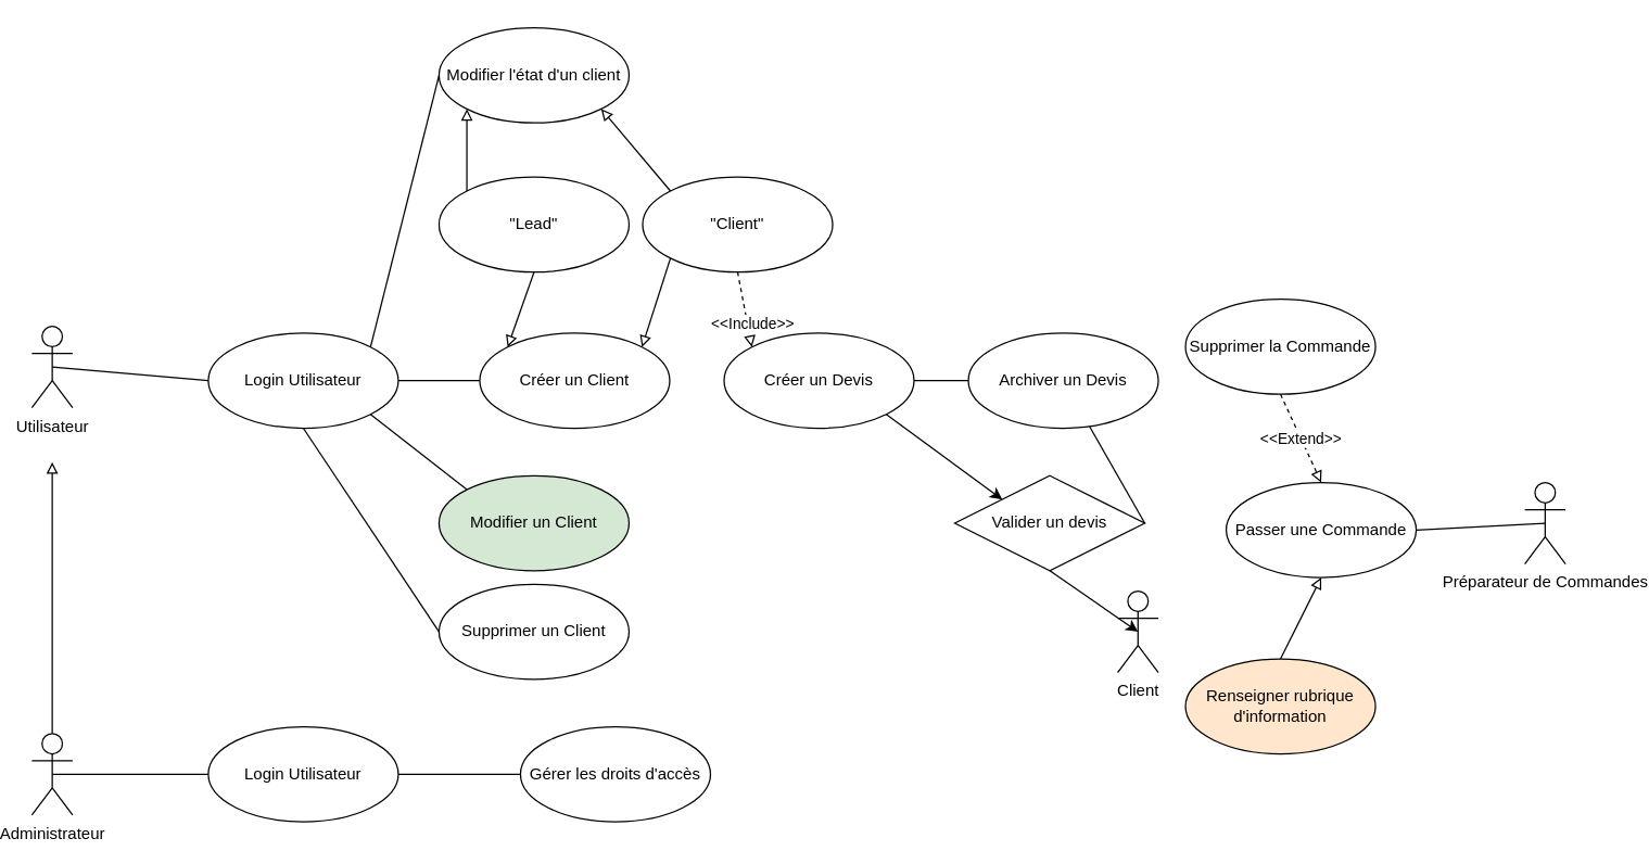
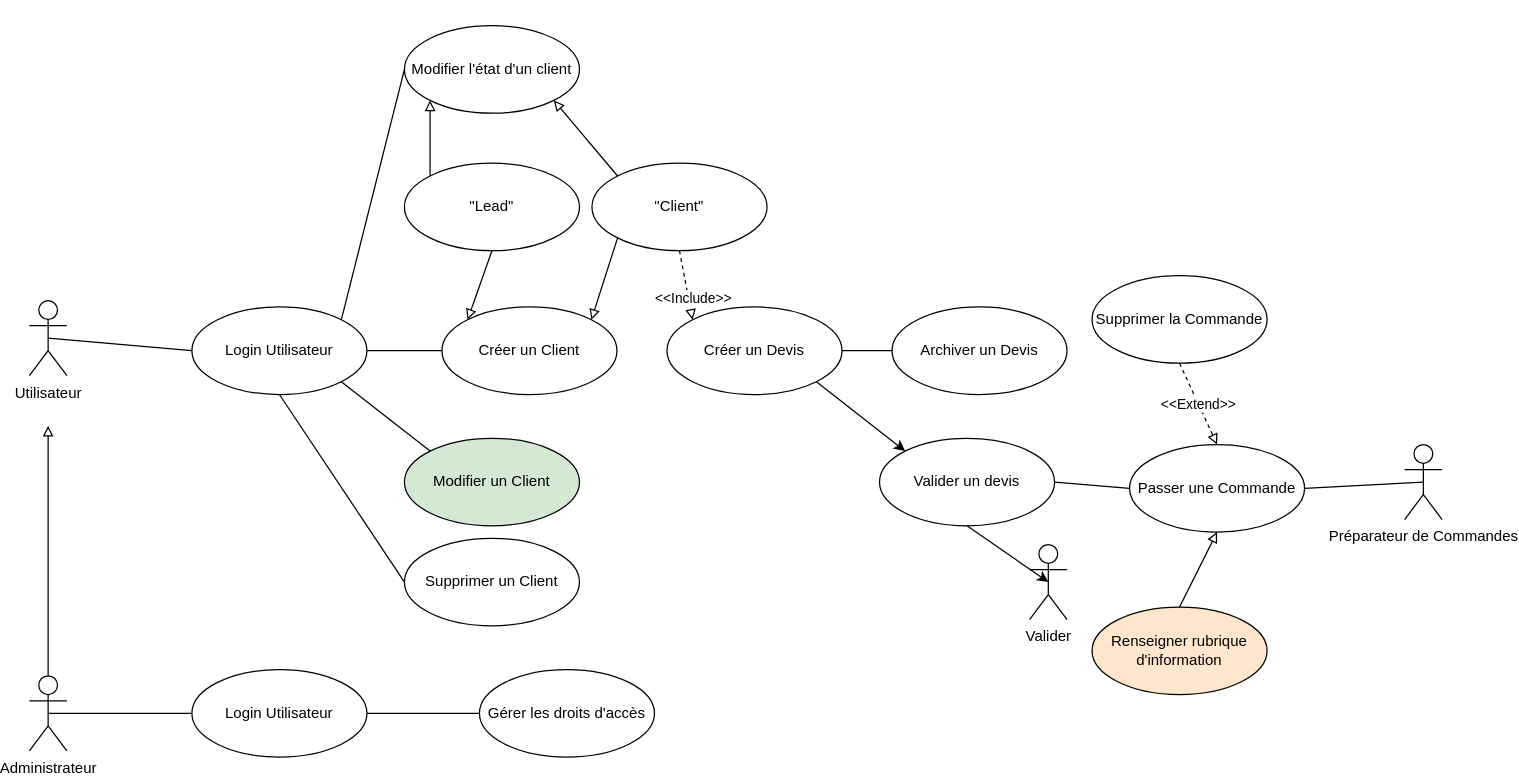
  <mxCell id="0" />
  <mxCell id="1" parent="0" />
  <mxCell id="2" value="Utilisateur" style="shape=umlActor;verticalLabelPosition=bottom;verticalAlign=top;html=1;outlineConnect=0;" parent="1" vertex="1"><mxGeometry x="20" y="240" width="30" height="60" as="geometry" /></mxCell>
  <mxCell id="3" value="Créer un Client" style="ellipse;whiteSpace=wrap;html=1;" vertex="1" parent="1"><mxGeometry x="350" y="245" width="140" height="70" as="geometry" /></mxCell>
  <mxCell id="4" value="" style="edgeStyle=none;html=1;endArrow=none;verticalAlign=bottom;entryX=0;entryY=0.5;entryDx=0;entryDy=0;exitX=1;exitY=0.5;exitDx=0;exitDy=0;" edge="1" parent="1" source="32" target="3"><mxGeometry width="160" relative="1" as="geometry"><mxPoint x="400" y="320" as="sourcePoint" /><mxPoint x="500" y="455" as="targetPoint" /><Array as="points" /></mxGeometry></mxCell>
  <mxCell id="5" value="Créer un Devis" style="ellipse;whiteSpace=wrap;html=1;" vertex="1" parent="1"><mxGeometry x="530" y="245" width="140" height="70" as="geometry" /></mxCell>
  <mxCell id="6" value="Archiver un Devis" style="ellipse;whiteSpace=wrap;html=1;" vertex="1" parent="1"><mxGeometry x="710" y="245" width="140" height="70" as="geometry" /></mxCell>
  <mxCell id="7" value="" style="endArrow=none;html=1;exitX=1;exitY=0.5;exitDx=0;exitDy=0;entryX=0;entryY=0.5;entryDx=0;entryDy=0;" edge="1" parent="1" source="5" target="6"><mxGeometry width="50" height="50" relative="1" as="geometry"><mxPoint x="660" y="390" as="sourcePoint" /><mxPoint x="710" y="340" as="targetPoint" /></mxGeometry></mxCell>
- <mxCell id="8" value="Valider un devis" style="rhombus;whiteSpace=wrap;html=1;" vertex="1" parent="1"><mxGeometry x="700" y="350" width="140" height="70" as="geometry" /></mxCell>
+ <mxCell id="8" value="Valider un devis" style="ellipse;whiteSpace=wrap;html=1;" vertex="1" parent="1"><mxGeometry x="700" y="350" width="140" height="70" as="geometry" /></mxCell>
  <mxCell id="9" value="" style="endArrow=classic;html=1;exitX=1;exitY=1;exitDx=0;exitDy=0;entryX=0;entryY=0;entryDx=0;entryDy=0;" edge="1" parent="1" source="5" target="8"><mxGeometry width="50" height="50" relative="1" as="geometry"><mxPoint x="660" y="390" as="sourcePoint" /><mxPoint x="710" y="340" as="targetPoint" /></mxGeometry></mxCell>
  <mxCell id="10" value="Passer une Commande" style="ellipse;whiteSpace=wrap;html=1;" vertex="1" parent="1"><mxGeometry x="900" y="355" width="140" height="70" as="geometry" /></mxCell>
- <mxCell id="11" value="" style="endArrow=none;html=1;exitX=1;exitY=0.5;exitDx=0;exitDy=0;" edge="1" parent="1" source="8" target="6"><mxGeometry width="50" height="50" relative="1" as="geometry"><mxPoint x="660" y="390" as="sourcePoint" /><mxPoint x="710" y="340" as="targetPoint" /></mxGeometry></mxCell>
+ <mxCell id="11" value="" style="endArrow=none;html=1;exitX=1;exitY=0.5;exitDx=0;exitDy=0;entryX=0;entryY=0.5;entryDx=0;entryDy=0;" edge="1" parent="1" source="8" target="10"><mxGeometry width="50" height="50" relative="1" as="geometry"><mxPoint x="660" y="390" as="sourcePoint" /><mxPoint x="710" y="340" as="targetPoint" /></mxGeometry></mxCell>
  <mxCell id="12" value="Administrateur" style="shape=umlActor;html=1;verticalLabelPosition=bottom;verticalAlign=top;align=center;" vertex="1" parent="1"><mxGeometry x="20" y="540" width="30" height="60" as="geometry" /></mxCell>
  <mxCell id="13" value="" style="endArrow=block;html=1;exitX=0.5;exitY=0;exitDx=0;exitDy=0;exitPerimeter=0;endFill=0;" edge="1" parent="1" source="12"><mxGeometry width="50" height="50" relative="1" as="geometry"><mxPoint x="660" y="390" as="sourcePoint" /><mxPoint x="35" y="340" as="targetPoint" /></mxGeometry></mxCell>
  <mxCell id="14" value="Gérer les droits d'accès" style="ellipse;whiteSpace=wrap;html=1;" vertex="1" parent="1"><mxGeometry x="380" y="535" width="140" height="70" as="geometry" /></mxCell>
  <mxCell id="15" value="" style="endArrow=none;html=1;entryX=0;entryY=0.5;entryDx=0;entryDy=0;exitX=1;exitY=0.5;exitDx=0;exitDy=0;" edge="1" parent="1" source="34" target="14"><mxGeometry width="50" height="50" relative="1" as="geometry"><mxPoint x="240" y="570" as="sourcePoint" /><mxPoint x="710" y="340" as="targetPoint" /></mxGeometry></mxCell>
  <mxCell id="16" value="Modifier l'état d'un client" style="ellipse;whiteSpace=wrap;html=1;" vertex="1" parent="1"><mxGeometry x="320" y="20" width="140" height="70" as="geometry" /></mxCell>
  <mxCell id="17" value="" style="endArrow=none;html=1;exitX=1;exitY=0;exitDx=0;exitDy=0;entryX=0;entryY=0.5;entryDx=0;entryDy=0;" edge="1" parent="1" source="32" target="16"><mxGeometry width="50" height="50" relative="1" as="geometry"><mxPoint x="660" y="390" as="sourcePoint" /><mxPoint x="710" y="340" as="targetPoint" /></mxGeometry></mxCell>
  <mxCell id="18" value="&quot;Lead&quot;" style="ellipse;whiteSpace=wrap;html=1;" vertex="1" parent="1"><mxGeometry x="320" y="130" width="140" height="70" as="geometry" /></mxCell>
  <mxCell id="19" value="&quot;Client&quot;" style="ellipse;whiteSpace=wrap;html=1;" vertex="1" parent="1"><mxGeometry x="470" y="130" width="140" height="70" as="geometry" /></mxCell>
  <mxCell id="20" value="" style="endArrow=block;html=1;entryX=0;entryY=1;entryDx=0;entryDy=0;endFill=0;exitX=0;exitY=0;exitDx=0;exitDy=0;" edge="1" parent="1" source="18" target="16"><mxGeometry width="50" height="50" relative="1" as="geometry"><mxPoint x="360" y="140" as="sourcePoint" /><mxPoint x="710" y="340" as="targetPoint" /></mxGeometry></mxCell>
  <mxCell id="21" value="" style="endArrow=block;html=1;exitX=0;exitY=0;exitDx=0;exitDy=0;entryX=1;entryY=1;entryDx=0;entryDy=0;endFill=0;" edge="1" parent="1" source="19" target="16"><mxGeometry width="50" height="50" relative="1" as="geometry"><mxPoint x="660" y="390" as="sourcePoint" /><mxPoint x="710" y="340" as="targetPoint" /></mxGeometry></mxCell>
  <mxCell id="22" value="" style="endArrow=block;html=1;entryX=0;entryY=0;entryDx=0;entryDy=0;endFill=0;exitX=0.5;exitY=1;exitDx=0;exitDy=0;" edge="1" parent="1" source="18" target="3"><mxGeometry width="50" height="50" relative="1" as="geometry"><mxPoint x="350.503" y="150.251" as="sourcePoint" /><mxPoint x="350.503" y="89.749" as="targetPoint" /></mxGeometry></mxCell>
  <mxCell id="23" value="" style="endArrow=block;html=1;entryX=1;entryY=0;entryDx=0;entryDy=0;endFill=0;exitX=0;exitY=1;exitDx=0;exitDy=0;" edge="1" parent="1" source="19" target="3"><mxGeometry width="50" height="50" relative="1" as="geometry"><mxPoint x="400" y="210" as="sourcePoint" /><mxPoint x="380.503" y="265.251" as="targetPoint" /></mxGeometry></mxCell>
  <mxCell id="24" value="Modifier un Client" style="ellipse;whiteSpace=wrap;html=1;fillColor=#d5e8d4;" vertex="1" parent="1"><mxGeometry x="320" y="350" width="140" height="70" as="geometry" /></mxCell>
  <mxCell id="25" value="Supprimer un Client" style="ellipse;whiteSpace=wrap;html=1;" vertex="1" parent="1"><mxGeometry x="320" y="430" width="140" height="70" as="geometry" /></mxCell>
  <mxCell id="26" value="" style="edgeStyle=none;html=1;endArrow=none;verticalAlign=bottom;entryX=0;entryY=0;entryDx=0;entryDy=0;exitX=1;exitY=1;exitDx=0;exitDy=0;" edge="1" parent="1" source="32" target="24"><mxGeometry width="160" relative="1" as="geometry"><mxPoint x="305" y="290" as="sourcePoint" /><mxPoint x="360" y="290" as="targetPoint" /><Array as="points" /></mxGeometry></mxCell>
  <mxCell id="27" value="" style="edgeStyle=none;html=1;endArrow=none;verticalAlign=bottom;entryX=0;entryY=0.5;entryDx=0;entryDy=0;exitX=0.5;exitY=1;exitDx=0;exitDy=0;" edge="1" parent="1" source="32" target="25"><mxGeometry width="160" relative="1" as="geometry"><mxPoint x="310" y="330" as="sourcePoint" /><mxPoint x="380.503" y="350.251" as="targetPoint" /><Array as="points" /></mxGeometry></mxCell>
  <mxCell id="28" value="" style="endArrow=block;html=1;exitX=0.5;exitY=1;exitDx=0;exitDy=0;entryX=0;entryY=0;entryDx=0;entryDy=0;dashed=1;endFill=0;" edge="1" parent="1" source="19" target="5"><mxGeometry width="50" height="50" relative="1" as="geometry"><mxPoint x="660" y="390" as="sourcePoint" /><mxPoint x="710" y="340" as="targetPoint" /></mxGeometry></mxCell>
  <mxCell id="29" value="&amp;lt;&amp;lt;Include&amp;gt;&amp;gt;" style="edgeLabel;html=1;align=center;verticalAlign=middle;resizable=0;points=[];" vertex="1" connectable="0" parent="28"><mxGeometry x="0.394" y="3" relative="1" as="geometry"><mxPoint as="offset" /></mxGeometry></mxCell>
  <mxCell id="30" value="Renseigner rubrique d'information" style="ellipse;whiteSpace=wrap;html=1;fillColor=#ffe6cc;" vertex="1" parent="1"><mxGeometry x="870" y="485" width="140" height="70" as="geometry" /></mxCell>
  <mxCell id="31" value="" style="edgeStyle=none;html=1;endArrow=none;verticalAlign=bottom;entryX=0.5;entryY=0;entryDx=0;entryDy=0;exitX=0.5;exitY=1;exitDx=0;exitDy=0;endFill=0;startArrow=block;startFill=0;" edge="1" parent="1" source="10" target="30"><mxGeometry width="160" relative="1" as="geometry"><mxPoint x="680" y="430" as="sourcePoint" /><mxPoint x="360" y="290" as="targetPoint" /><Array as="points" /></mxGeometry></mxCell>
  <mxCell id="32" value="Login Utilisateur" style="ellipse;whiteSpace=wrap;html=1;" vertex="1" parent="1"><mxGeometry x="150" y="245" width="140" height="70" as="geometry" /></mxCell>
  <mxCell id="33" value="" style="endArrow=none;html=1;exitX=0.5;exitY=0.5;exitDx=0;exitDy=0;exitPerimeter=0;entryX=0;entryY=0.5;entryDx=0;entryDy=0;" edge="1" parent="1" source="2" target="32"><mxGeometry width="50" height="50" relative="1" as="geometry"><mxPoint x="460" y="390" as="sourcePoint" /><mxPoint x="510" y="340" as="targetPoint" /></mxGeometry></mxCell>
  <mxCell id="34" value="Login Utilisateur" style="ellipse;whiteSpace=wrap;html=1;" vertex="1" parent="1"><mxGeometry x="150" y="535" width="140" height="70" as="geometry" /></mxCell>
  <mxCell id="35" value="" style="endArrow=none;html=1;exitX=0.5;exitY=0.5;exitDx=0;exitDy=0;exitPerimeter=0;entryX=0;entryY=0.5;entryDx=0;entryDy=0;" edge="1" parent="1" source="12" target="34"><mxGeometry width="50" height="50" relative="1" as="geometry"><mxPoint x="460" y="390" as="sourcePoint" /><mxPoint x="510" y="340" as="targetPoint" /></mxGeometry></mxCell>
  <mxCell id="36" value="Supprimer la Commande" style="ellipse;whiteSpace=wrap;html=1;" vertex="1" parent="1"><mxGeometry x="870" y="220" width="140" height="70" as="geometry" /></mxCell>
  <mxCell id="37" value="&amp;lt;&amp;lt;Extend&amp;gt;&amp;gt;" style="endArrow=block;html=1;exitX=0.5;exitY=1;exitDx=0;exitDy=0;entryX=0.5;entryY=0;entryDx=0;entryDy=0;endFill=0;dashed=1;" edge="1" parent="1" source="36" target="10"><mxGeometry width="50" height="50" relative="1" as="geometry"><mxPoint x="460" y="390" as="sourcePoint" /><mxPoint x="510" y="340" as="targetPoint" /></mxGeometry></mxCell>
- <mxCell id="38" value="Client" style="shape=umlActor;html=1;verticalLabelPosition=bottom;verticalAlign=top;align=center;" vertex="1" parent="1"><mxGeometry x="820" y="435" width="30" height="60" as="geometry" /></mxCell>
+ <mxCell id="38" value="Valider" style="shape=umlActor;html=1;verticalLabelPosition=bottom;verticalAlign=top;align=center;" vertex="1" parent="1"><mxGeometry x="820" y="435" width="30" height="60" as="geometry" /></mxCell>
  <mxCell id="39" value="" style="endArrow=classic;html=1;exitX=0.5;exitY=1;exitDx=0;exitDy=0;entryX=0.5;entryY=0.5;entryDx=0;entryDy=0;entryPerimeter=0;" edge="1" parent="1" source="8" target="38"><mxGeometry width="50" height="50" relative="1" as="geometry"><mxPoint x="460" y="390" as="sourcePoint" /><mxPoint x="510" y="340" as="targetPoint" /></mxGeometry></mxCell>
  <mxCell id="40" value="Préparateur de Commandes" style="shape=umlActor;html=1;verticalLabelPosition=bottom;verticalAlign=top;align=center;" vertex="1" parent="1"><mxGeometry x="1120" y="355" width="30" height="60" as="geometry" /></mxCell>
  <mxCell id="41" value="" style="endArrow=none;html=1;exitX=1;exitY=0.5;exitDx=0;exitDy=0;entryX=0.5;entryY=0.5;entryDx=0;entryDy=0;entryPerimeter=0;" edge="1" parent="1" source="10" target="40"><mxGeometry width="50" height="50" relative="1" as="geometry"><mxPoint x="790" y="390" as="sourcePoint" /><mxPoint x="840" y="340" as="targetPoint" /></mxGeometry></mxCell>
